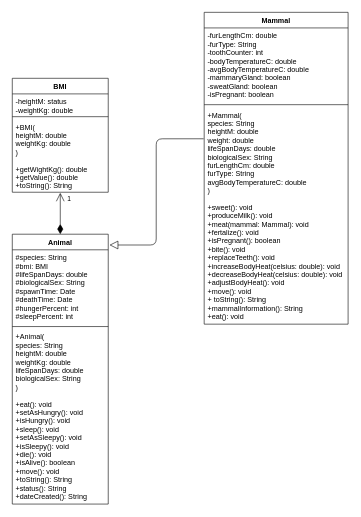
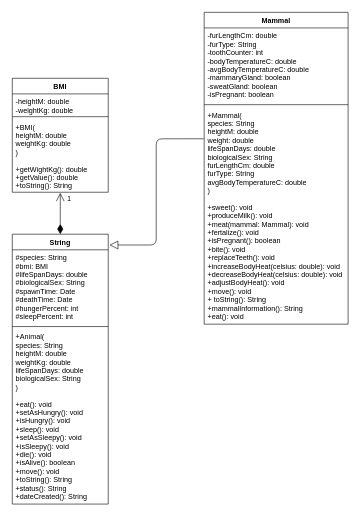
  <mxCell id="0" />
  <mxCell id="1" parent="0" />
- <mxCell id="2" value="Animal" style="swimlane;fontStyle=1;align=center;verticalAlign=top;childLayout=stackLayout;horizontal=1;startSize=26;horizontalStack=0;resizeParent=1;resizeParentMax=0;resizeLast=0;collapsible=1;marginBottom=0;" vertex="1" parent="1"><mxGeometry x="20" y="390" width="160" height="450" as="geometry" /></mxCell>
+ <mxCell id="2" value="String" style="swimlane;fontStyle=1;align=center;verticalAlign=top;childLayout=stackLayout;horizontal=1;startSize=26;horizontalStack=0;resizeParent=1;resizeParentMax=0;resizeLast=0;collapsible=1;marginBottom=0;" vertex="1" parent="1"><mxGeometry x="20" y="390" width="160" height="450" as="geometry" /></mxCell>
  <mxCell id="3" value="#species: String&#10;#bmi: BMI&#10;#lifeSpanDays: double&#10;#biologicalSex: String&#10;#spawnTime: Date&#10;#deathTime: Date&#10;#hungerPercent: int&#10;#sleepPercent: int" style="text;strokeColor=none;fillColor=none;align=left;verticalAlign=top;spacingLeft=4;spacingRight=4;overflow=hidden;rotatable=0;points=[[0,0.5],[1,0.5]];portConstraint=eastwest;" vertex="1" parent="2"><mxGeometry y="26" width="160" height="124" as="geometry" /></mxCell>
  <mxCell id="4" value="" style="line;strokeWidth=1;fillColor=none;align=left;verticalAlign=middle;spacingTop=-1;spacingLeft=3;spacingRight=3;rotatable=0;labelPosition=right;points=[];portConstraint=eastwest;" vertex="1" parent="2"><mxGeometry y="150" width="160" height="8" as="geometry" /></mxCell>
  <mxCell id="5" value="+Animal(&#10;species: String&#10;heightM: double&#10;weightKg: double&#10;lifeSpanDays: double&#10;biologicalSex: String&#10;)&#10;&#10;+eat(): void&#10;+setAsHungry(): void&#10;+isHungry(): void&#10;+sleep(): void&#10;+setAsSleepy(): void&#10;+isSleepy(): void&#10;+die(): void&#10;+isAlive(): boolean&#10;+move(): void&#10;+toString(): String&#10;+status(): String&#10;+dateCreated(): String&#10;" style="text;strokeColor=none;fillColor=none;align=left;verticalAlign=top;spacingLeft=4;spacingRight=4;overflow=hidden;rotatable=0;points=[[0,0.5],[1,0.5]];portConstraint=eastwest;" vertex="1" parent="2"><mxGeometry y="158" width="160" height="292" as="geometry" /></mxCell>
  <mxCell id="6" value="BMI" style="swimlane;fontStyle=1;align=center;verticalAlign=top;childLayout=stackLayout;horizontal=1;startSize=26;horizontalStack=0;resizeParent=1;resizeParentMax=0;resizeLast=0;collapsible=1;marginBottom=0;" vertex="1" parent="1"><mxGeometry x="20" y="130" width="160" height="190" as="geometry" /></mxCell>
- <mxCell id="7" value="-heightM: status&#10;-weightKg: double" style="text;strokeColor=none;fillColor=none;align=left;verticalAlign=top;spacingLeft=4;spacingRight=4;overflow=hidden;rotatable=0;points=[[0,0.5],[1,0.5]];portConstraint=eastwest;" vertex="1" parent="6"><mxGeometry y="26" width="160" height="34" as="geometry" /></mxCell>
+ <mxCell id="7" value="-heightM: double&#10;-weightKg: double" style="text;strokeColor=none;fillColor=none;align=left;verticalAlign=top;spacingLeft=4;spacingRight=4;overflow=hidden;rotatable=0;points=[[0,0.5],[1,0.5]];portConstraint=eastwest;" vertex="1" parent="6"><mxGeometry y="26" width="160" height="34" as="geometry" /></mxCell>
  <mxCell id="8" value="" style="line;strokeWidth=1;fillColor=none;align=left;verticalAlign=middle;spacingTop=-1;spacingLeft=3;spacingRight=3;rotatable=0;labelPosition=right;points=[];portConstraint=eastwest;" vertex="1" parent="6"><mxGeometry y="60" width="160" height="8" as="geometry" /></mxCell>
  <mxCell id="9" value="+BMI(&#10;heightM: double&#10;weightKg: double&#10;)&#10;&#10;+getWightKg(): double&#10;+getValue(): double&#10;+toString(): String" style="text;strokeColor=none;fillColor=none;align=left;verticalAlign=top;spacingLeft=4;spacingRight=4;overflow=hidden;rotatable=0;points=[[0,0.5],[1,0.5]];portConstraint=eastwest;" vertex="1" parent="6"><mxGeometry y="68" width="160" height="122" as="geometry" /></mxCell>
  <mxCell id="10" value="1" style="endArrow=open;html=1;endSize=12;startArrow=diamondThin;startSize=14;startFill=1;align=left;verticalAlign=bottom;exitX=0.5;exitY=0;exitDx=0;exitDy=0;entryX=0.5;entryY=1.008;entryDx=0;entryDy=0;entryPerimeter=0;" edge="1" parent="1" source="2" target="9"><mxGeometry x="0.449" y="-10" relative="1" as="geometry"><mxPoint x="100" y="380" as="sourcePoint" /><mxPoint x="99.5" y="330" as="targetPoint" /><mxPoint as="offset" /></mxGeometry></mxCell>
  <mxCell id="11" value="Mammal" style="swimlane;fontStyle=1;align=center;verticalAlign=top;childLayout=stackLayout;horizontal=1;startSize=26;horizontalStack=0;resizeParent=1;resizeParentMax=0;resizeLast=0;collapsible=1;marginBottom=0;" vertex="1" parent="1"><mxGeometry x="340" y="20" width="240" height="520" as="geometry" /></mxCell>
  <mxCell id="12" value="-furLengthCm: double&#10;-furType: String&#10;-toothCounter: int&#10;-bodyTemperatureC: double&#10;-avgBodyTemperatureC: double&#10;-mammaryGland: boolean&#10;-sweatGland: boolean&#10;-isPregnant: boolean" style="text;strokeColor=none;fillColor=none;align=left;verticalAlign=top;spacingLeft=4;spacingRight=4;overflow=hidden;rotatable=0;points=[[0,0.5],[1,0.5]];portConstraint=eastwest;" vertex="1" parent="11"><mxGeometry y="26" width="240" height="124" as="geometry" /></mxCell>
  <mxCell id="13" value="" style="line;strokeWidth=1;fillColor=none;align=left;verticalAlign=middle;spacingTop=-1;spacingLeft=3;spacingRight=3;rotatable=0;labelPosition=right;points=[];portConstraint=eastwest;" vertex="1" parent="11"><mxGeometry y="150" width="240" height="8" as="geometry" /></mxCell>
  <mxCell id="14" value="+Mammal(&#10;species: String&#10;heightM: double&#10;weight: double&#10;lifeSpanDays: double&#10;biologicalSex: String&#10;furLengthCm: double&#10;furType: String&#10;avgBodyTemperatureC: double&#10;)&#10;&#10;+sweet(): void&#10;+produceMilk(): void&#10;+meat(mammal: Mammal): void&#10;+fertalize(): void&#10;+isPregnant(): boolean&#10;+bite(): void&#10;+replaceTeeth(): void&#10;+increaseBodyHeat(celsius: double): void&#10;+decreaseBodyHeat(celsius: double): void&#10;+adjustBodyHeat(): void&#10;+move(): void&#10;+ toString(): String&#10;+mammalInformation(): String&#10;+eat(): void&#10;" style="text;strokeColor=none;fillColor=none;align=left;verticalAlign=top;spacingLeft=4;spacingRight=4;overflow=hidden;rotatable=0;points=[[0,0.5],[1,0.5]];portConstraint=eastwest;" vertex="1" parent="11"><mxGeometry y="158" width="240" height="362" as="geometry" /></mxCell>
  <mxCell id="15" value="" style="endArrow=block;endFill=0;endSize=12;html=1;edgeStyle=orthogonalEdgeStyle;exitX=-0.004;exitY=0.146;exitDx=0;exitDy=0;exitPerimeter=0;entryX=1.013;entryY=0.04;entryDx=0;entryDy=0;entryPerimeter=0;" edge="1" parent="1" source="14" target="2"><mxGeometry width="160" relative="1" as="geometry"><mxPoint x="260" y="230" as="sourcePoint" /><mxPoint x="190" y="410" as="targetPoint" /></mxGeometry></mxCell>
